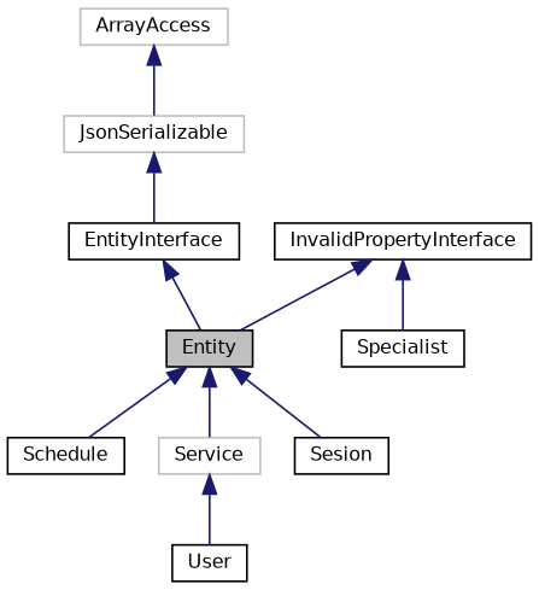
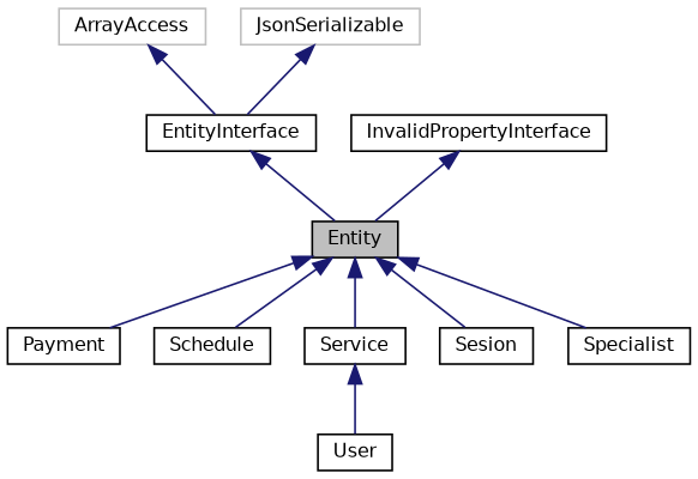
  digraph {
    node [color=black fillcolor=white fontname=Helvetica fontsize=10 shape=record style=filled]
    edge [color=midnightblue dir=back fontname=Helvetica fontsize=10 labelfontname=Helvetica labelfontsize=10 style=solid]
    n1 [fillcolor=grey75 fontcolor=black height=0.2 label=Entity width=0.4]
+   n2 [height=0.2 label=Payment width=0.4]
    n3 [height=0.2 label=Schedule width=0.4]
-   n4 [color=grey75 height=0.2 label=Service width=0.4]
+   n4 [height=0.2 label=Service width=0.4]
    n5 [height=0.2 label=Sesion width=0.4]
    n6 [height=0.2 label=Specialist width=0.4]
    n7 [height=0.2 label=User width=0.4]
    n8 [height=0.2 label=EntityInterface width=0.4]
    n9 [color=grey75 height=0.2 label=ArrayAccess width=0.4]
    n10 [color=grey75 height=0.2 label=JsonSerializable width=0.4]
    n11 [height=0.2 label=InvalidPropertyInterface width=0.4]
+   n1 -> n2
    n1 -> n3
    n1 -> n4
    n1 -> n5
-   n11 -> n6
+   n1 -> n6
    n4 -> n7
    n8 -> n1
-   n9 -> n10
+   n9 -> n8
    n10 -> n8
    n11 -> n1
  }
